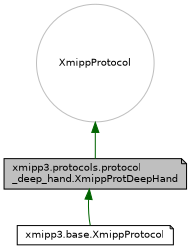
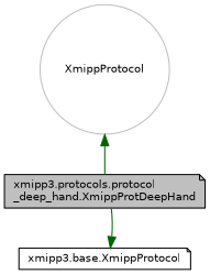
  digraph {
    node [color=black fillcolor=white fontname=Helvetica fontsize=10 shape=note style=filled]
    edge [color=darkgreen dir=back fontname=Helvetica fontsize=10 labelfontname=Helvetica labelfontsize=10 style=solid]
    n1 [fillcolor=grey75 fontcolor=black height=0.2 label="xmipp3.protocols.protocol\l_deep_hand.XmippProtDeepHand" width=0.4]
    n2 [color=grey75 height=0.2 label=XmippProtocol shape=circle width=0.4]
    n3 [height=0.2 label="xmipp3.base.XmippProtocol" width=0.4]
    n2 -> n1
-   n1 -> n3
+   n3 -> n1
  }
